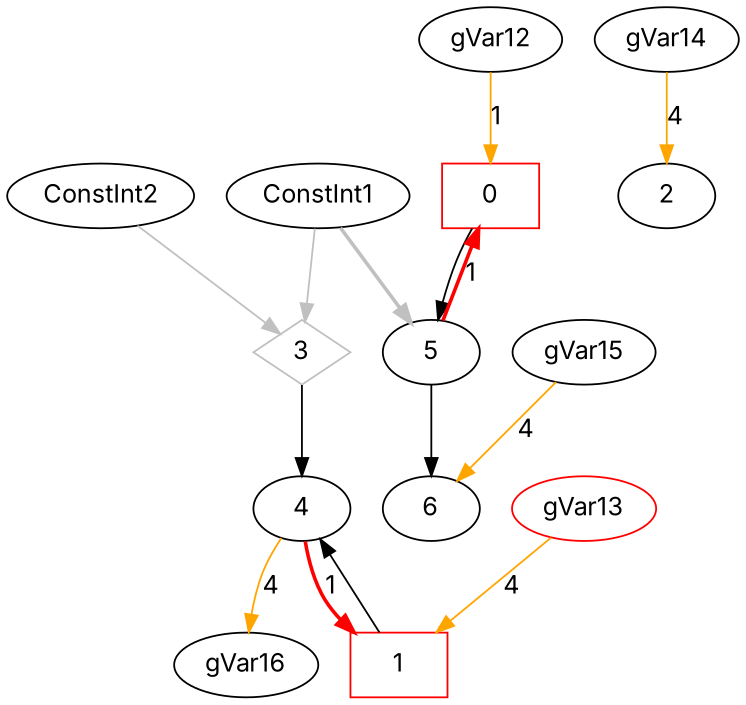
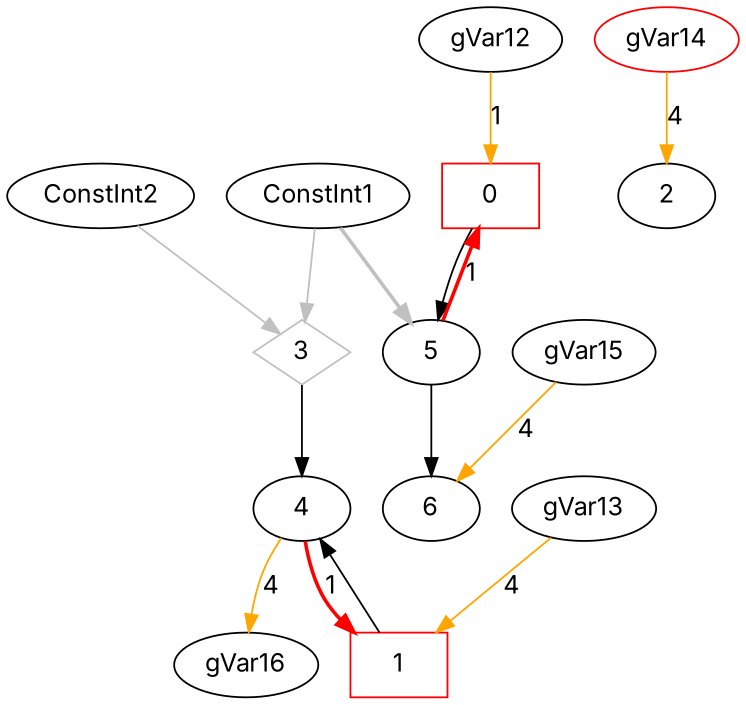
  digraph {
    fontname=Inter
    node [color=black fontname=Inter]
    edge [fontname=Inter color=orange]
    n1 [color=red label=0 shape=box]
    n2 [label=5]
    n3 [label=2]
    n4 [label=6]
    n5 [color=red label=1 shape=box]
    n6 [label=4]
    n7 [label=gVar16]
    n8 [color=gray label=3 shape=diamond]
    n9 [label=gVar12]
-   n10 [color=red label=gVar13]
-   n11 [label=gVar14]
+   n10 [label=gVar13]
+   n11 [color=red label=gVar14]
    n12 [label=ConstInt2]
    n13 [label=ConstInt1]
    n14 [label=gVar15]
    n1 -> n2 [color=""]
    n2 -> n1 [color=red label=1 style=bold]
    n2 -> n4 [color=""]
    n5 -> n6 [color=""]
    n6 -> n5 [color=red label=1 style=bold]
    n6 -> n7 [label=4]
    n8 -> n6 [color=""]
    n9 -> n1 [label=1]
    n10 -> n5 [label=4]
    n11 -> n3 [label=4]
    n12 -> n8 [color=gray]
    n13 -> n2 [color=gray style=bold]
    n13 -> n8 [color=gray]
    n14 -> n4 [label=4]
  }
